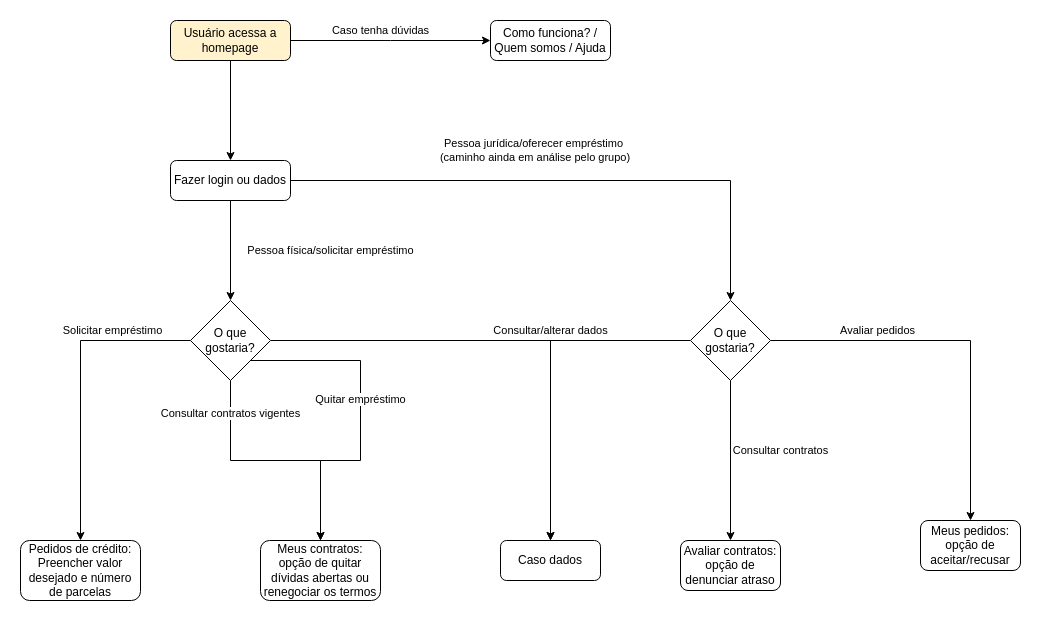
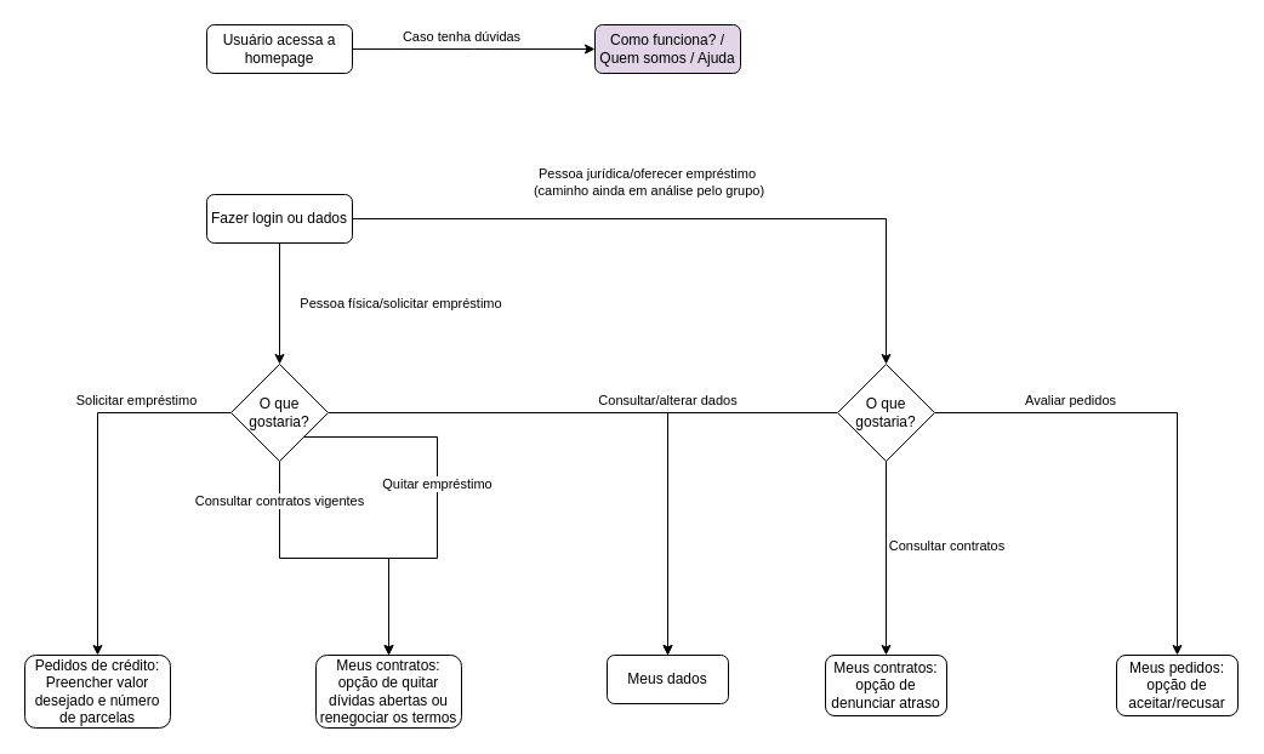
  <mxCell id="0" />
  <mxCell id="1" parent="0" />
  <mxCell id="2" value="Caso tenha dúvidas" style="edgeStyle=orthogonalEdgeStyle;rounded=0;orthogonalLoop=1;jettySize=auto;html=1;" parent="1" source="4" edge="1"><mxGeometry x="-0.1" y="10" relative="1" as="geometry"><mxPoint x="490" y="40" as="targetPoint" /><mxPoint as="offset" /></mxGeometry></mxCell>
- <mxCell id="3" value="" style="edgeStyle=orthogonalEdgeStyle;rounded=0;orthogonalLoop=1;jettySize=auto;html=1;entryX=0.5;entryY=0;entryDx=0;entryDy=0;" parent="1" source="4" target="8" edge="1"><mxGeometry y="-40" relative="1" as="geometry"><mxPoint x="230" y="160" as="targetPoint" /><mxPoint as="offset" /></mxGeometry></mxCell>
- <mxCell id="4" value="Usuário acessa a homepage" style="rounded=1;whiteSpace=wrap;html=1;fontSize=12;glass=0;strokeWidth=1;shadow=0;fillColor=#fff2cc;" parent="1" vertex="1"><mxGeometry x="170" y="20" width="120" height="40" as="geometry" /></mxCell>
- <mxCell id="5" value="Como funciona? / Quem somos / Ajuda" style="rounded=1;whiteSpace=wrap;html=1;fontSize=12;glass=0;strokeWidth=1;shadow=0;" parent="1" vertex="1"><mxGeometry x="490" y="20" width="120" height="40" as="geometry" /></mxCell>
+ <mxCell id="4" value="Usuário acessa a homepage" style="rounded=1;whiteSpace=wrap;html=1;fontSize=12;glass=0;strokeWidth=1;shadow=0;" parent="1" vertex="1"><mxGeometry x="170" y="20" width="120" height="40" as="geometry" /></mxCell>
+ <mxCell id="5" value="Como funciona? / Quem somos / Ajuda" style="rounded=1;whiteSpace=wrap;html=1;fontSize=12;glass=0;strokeWidth=1;shadow=0;fillColor=#e1d5e7;" parent="1" vertex="1"><mxGeometry x="490" y="20" width="120" height="40" as="geometry" /></mxCell>
  <mxCell id="6" value="Pessoa jurídica/oferecer empréstimo&lt;br&gt;&amp;nbsp;(caminho ainda em análise pelo grupo)" style="edgeStyle=orthogonalEdgeStyle;rounded=0;orthogonalLoop=1;jettySize=auto;html=1;entryX=0.5;entryY=0;entryDx=0;entryDy=0;" parent="1" source="8" target="19" edge="1"><mxGeometry x="-0.133" y="30" relative="1" as="geometry"><mxPoint x="730" y="270" as="targetPoint" /><mxPoint as="offset" /></mxGeometry></mxCell>
  <mxCell id="7" value="Pessoa física/solicitar empréstimo" style="edgeStyle=orthogonalEdgeStyle;rounded=0;orthogonalLoop=1;jettySize=auto;html=1;entryX=0.5;entryY=0;entryDx=0;entryDy=0;" parent="1" source="8" target="13" edge="1"><mxGeometry y="100" relative="1" as="geometry"><mxPoint x="230" y="340" as="targetPoint" /><mxPoint as="offset" /></mxGeometry></mxCell>
  <mxCell id="8" value="Fazer login ou dados" style="rounded=1;whiteSpace=wrap;html=1;fontSize=12;glass=0;strokeWidth=1;shadow=0;" parent="1" vertex="1"><mxGeometry x="170" y="160" width="120" height="40" as="geometry" /></mxCell>
  <mxCell id="9" value="Solicitar empréstimo" style="edgeStyle=orthogonalEdgeStyle;rounded=0;orthogonalLoop=1;jettySize=auto;html=1;" parent="1" source="13" target="14" edge="1"><mxGeometry x="-0.5" y="-10" relative="1" as="geometry"><mxPoint x="80" y="470" as="targetPoint" /><mxPoint as="offset" /></mxGeometry></mxCell>
  <mxCell id="10" value="Consultar contratos vigentes" style="edgeStyle=orthogonalEdgeStyle;rounded=0;orthogonalLoop=1;jettySize=auto;html=1;entryX=0.5;entryY=0;entryDx=0;entryDy=0;" parent="1" source="13" target="15" edge="1"><mxGeometry x="-0.739" relative="1" as="geometry"><mxPoint x="320" y="520" as="targetPoint" /><Array as="points"><mxPoint x="230" y="460" /><mxPoint x="320" y="460" /></Array><mxPoint as="offset" /></mxGeometry></mxCell>
  <mxCell id="11" value="Quitar empréstimo&lt;br&gt;" style="edgeStyle=orthogonalEdgeStyle;rounded=0;orthogonalLoop=1;jettySize=auto;html=1;entryX=0.5;entryY=0;entryDx=0;entryDy=0;" parent="1" source="13" target="15" edge="1"><mxGeometry x="-0.097" relative="1" as="geometry"><mxPoint x="320" y="520" as="targetPoint" /><Array as="points"><mxPoint x="360" y="360" /><mxPoint x="360" y="460" /><mxPoint x="320" y="460" /></Array><mxPoint as="offset" /></mxGeometry></mxCell>
  <mxCell id="12" value="Consultar/alterar dados" style="edgeStyle=orthogonalEdgeStyle;rounded=0;orthogonalLoop=1;jettySize=auto;html=1;entryX=0.5;entryY=0;entryDx=0;entryDy=0;" parent="1" source="13" target="20" edge="1"><mxGeometry x="0.167" y="10" relative="1" as="geometry"><mxPoint x="540" y="500" as="targetPoint" /><mxPoint x="-10" y="-10" as="offset" /></mxGeometry></mxCell>
  <mxCell id="13" value="O que gostaria?" style="rhombus;whiteSpace=wrap;html=1;" parent="1" vertex="1"><mxGeometry x="190" y="300" width="80" height="80" as="geometry" /></mxCell>
  <mxCell id="14" value="Pedidos de crédito: Preencher valor desejado e número de parcelas" style="rounded=1;whiteSpace=wrap;html=1;fontSize=12;glass=0;strokeWidth=1;shadow=0;" parent="1" vertex="1"><mxGeometry x="20" y="540" width="120" height="60" as="geometry" /></mxCell>
  <mxCell id="15" value="Meus contratos: opção de quitar dívidas abertas ou renegociar os termos" style="rounded=1;whiteSpace=wrap;html=1;fontSize=12;glass=0;strokeWidth=1;shadow=0;" parent="1" vertex="1"><mxGeometry x="260" y="540" width="120" height="60" as="geometry" /></mxCell>
  <mxCell id="16" value="Avaliar pedidos" style="edgeStyle=orthogonalEdgeStyle;rounded=0;orthogonalLoop=1;jettySize=auto;html=1;entryX=0.5;entryY=0;entryDx=0;entryDy=0;" parent="1" source="19" target="22" edge="1"><mxGeometry x="-0.438" y="10" relative="1" as="geometry"><mxPoint x="970" y="540" as="targetPoint" /><mxPoint as="offset" /></mxGeometry></mxCell>
  <mxCell id="17" value="Consultar contratos" style="edgeStyle=orthogonalEdgeStyle;rounded=0;orthogonalLoop=1;jettySize=auto;html=1;entryX=0.5;entryY=0;entryDx=0;entryDy=0;" parent="1" source="19" target="21" edge="1"><mxGeometry x="-0.125" y="50" relative="1" as="geometry"><mxPoint x="730" y="540" as="targetPoint" /><mxPoint as="offset" /></mxGeometry></mxCell>
  <mxCell id="18" style="edgeStyle=orthogonalEdgeStyle;rounded=0;orthogonalLoop=1;jettySize=auto;html=1;entryX=0.5;entryY=0;entryDx=0;entryDy=0;" parent="1" source="19" target="20" edge="1"><mxGeometry relative="1" as="geometry"><mxPoint x="540" y="500" as="targetPoint" /></mxGeometry></mxCell>
  <mxCell id="19" value="O que gostaria?" style="rhombus;whiteSpace=wrap;html=1;" parent="1" vertex="1"><mxGeometry x="690" y="300" width="80" height="80" as="geometry" /></mxCell>
- <mxCell id="20" value="Caso dados" style="rounded=1;whiteSpace=wrap;html=1;fontSize=12;glass=0;strokeWidth=1;shadow=0;" parent="1" vertex="1"><mxGeometry x="500" y="540" width="100" height="40" as="geometry" /></mxCell>
- <mxCell id="21" value="Avaliar contratos: opção de denunciar atraso&lt;br&gt;" style="rounded=1;whiteSpace=wrap;html=1;fontSize=12;glass=0;strokeWidth=1;shadow=0;" parent="1" vertex="1"><mxGeometry x="680" y="540" width="100" height="50" as="geometry" /></mxCell>
- <mxCell id="22" value="Meus pedidos: opção de aceitar/recusar" style="rounded=1;whiteSpace=wrap;html=1;fontSize=12;glass=0;strokeWidth=1;shadow=0;" parent="1" vertex="1"><mxGeometry x="920" y="520" width="100" height="50" as="geometry" /></mxCell>
+ <mxCell id="20" value="Meus dados" style="rounded=1;whiteSpace=wrap;html=1;fontSize=12;glass=0;strokeWidth=1;shadow=0;" parent="1" vertex="1"><mxGeometry x="500" y="540" width="100" height="40" as="geometry" /></mxCell>
+ <mxCell id="21" value="Meus contratos: opção de denunciar atraso&lt;br&gt;" style="rounded=1;whiteSpace=wrap;html=1;fontSize=12;glass=0;strokeWidth=1;shadow=0;" parent="1" vertex="1"><mxGeometry x="680" y="540" width="100" height="50" as="geometry" /></mxCell>
+ <mxCell id="22" value="Meus pedidos: opção de aceitar/recusar" style="rounded=1;whiteSpace=wrap;html=1;fontSize=12;glass=0;strokeWidth=1;shadow=0;" parent="1" vertex="1"><mxGeometry x="920" y="540" width="100" height="50" as="geometry" /></mxCell>
